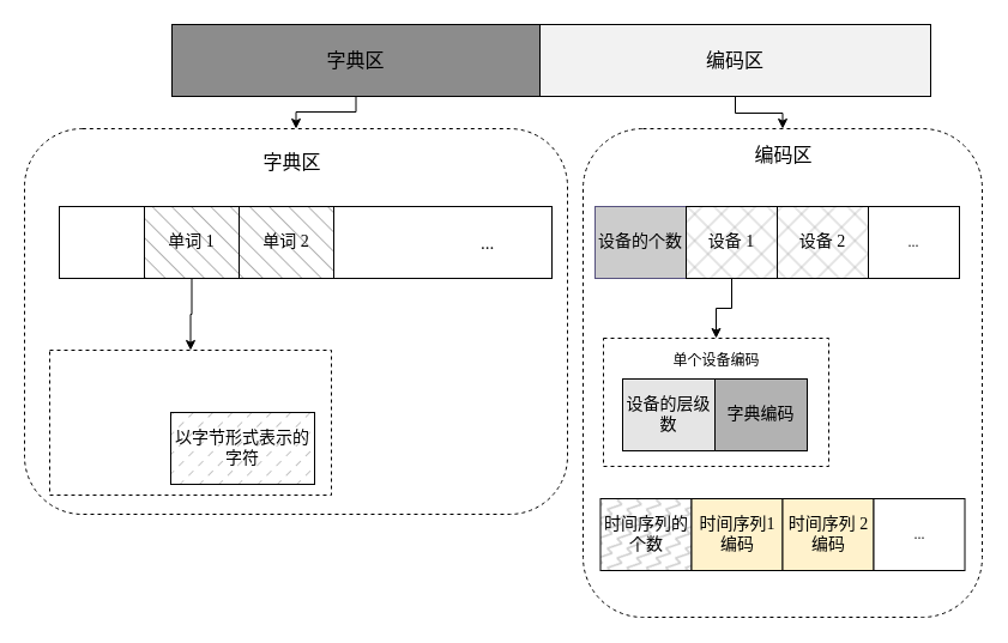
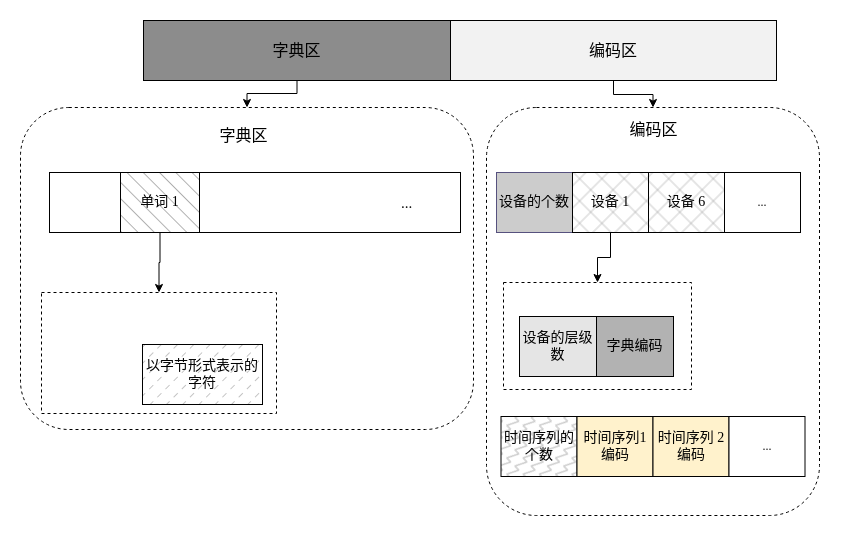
  <mxCell id="0" />
  <mxCell id="1" parent="0" />
  <mxCell id="2" value="" style="rounded=1;whiteSpace=wrap;html=1;fillColor=none;dashed=1;fontFamily=Times New Roman;" parent="1" vertex="1"><mxGeometry x="486" y="107" width="333" height="408" as="geometry" /></mxCell>
  <mxCell id="3" value="" style="group;fontFamily=Times New Roman;" parent="1" vertex="1" connectable="0"><mxGeometry x="20" y="107" width="453" height="322" as="geometry" /></mxCell>
  <mxCell id="4" value="" style="rounded=1;whiteSpace=wrap;html=1;fillColor=none;dashed=1;fontFamily=Times New Roman;" parent="3" vertex="1"><mxGeometry width="453" height="322" as="geometry" /></mxCell>
  <mxCell id="5" value="" style="rounded=0;whiteSpace=wrap;html=1;fillColor=none;dashed=1;fontFamily=Times New Roman;" parent="3" vertex="1"><mxGeometry x="21" y="185" width="235" height="121" as="geometry" /></mxCell>
  <mxCell id="6" value="" style="rounded=0;whiteSpace=wrap;html=1;fontFamily=Times New Roman;" parent="3" vertex="1"><mxGeometry x="29" y="65" width="411" height="60" as="geometry" /></mxCell>
  <mxCell id="7" style="edgeStyle=orthogonalEdgeStyle;rounded=0;orthogonalLoop=1;jettySize=auto;html=1;entryX=0.5;entryY=0;entryDx=0;entryDy=0;fontFamily=Times New Roman;" parent="3" source="8" target="5" edge="1"><mxGeometry relative="1" as="geometry" /></mxCell>
  <mxCell id="8" value="&lt;font style=&quot;font-size: 14px;&quot;&gt;单词 1&lt;/font&gt;" style="rounded=0;whiteSpace=wrap;html=1;fillColor=#000000;strokeColor=#000000;fontColor=#000000;fillStyle=hatch;fillOpacity=40;direction=north;fontFamily=Times New Roman;" parent="3" vertex="1"><mxGeometry x="100" y="65" width="79" height="60" as="geometry" /></mxCell>
- <mxCell id="9" value="&lt;font style=&quot;font-size: 14px;&quot;&gt;单词 2&lt;/font&gt;" style="rounded=0;whiteSpace=wrap;html=1;fillColor=#000000;strokeColor=#000000;fontColor=#000000;fillStyle=hatch;fillOpacity=40;direction=north;fontFamily=Times New Roman;" parent="3" vertex="1"><mxGeometry x="179" y="65" width="79" height="60" as="geometry" /></mxCell>
  <mxCell id="10" value="&lt;font style=&quot;font-size: 15px;&quot;&gt;...&lt;/font&gt;" style="text;html=1;align=center;verticalAlign=middle;resizable=0;points=[];autosize=1;strokeColor=none;fillColor=none;fontFamily=Times New Roman;" parent="3" vertex="1"><mxGeometry x="371" y="80" width="29" height="30" as="geometry" /></mxCell>
  <mxCell id="11" value="&lt;font style=&quot;font-size: 14px;&quot;&gt;以字节形式表示的字符&lt;/font&gt;" style="rounded=0;whiteSpace=wrap;html=1;fillColor=#000000;strokeColor=#000000;fontColor=#000000;fillStyle=dashed;fillOpacity=30;fontFamily=Times New Roman;" parent="3" vertex="1"><mxGeometry x="122" y="237" width="120" height="60" as="geometry" /></mxCell>
  <mxCell id="12" value="&lt;font style=&quot;font-size: 16px;&quot;&gt;字典区&lt;/font&gt;" style="text;html=1;align=center;verticalAlign=middle;resizable=0;points=[];autosize=1;strokeColor=none;fillColor=none;fontFamily=Times New Roman;" parent="3" vertex="1"><mxGeometry x="190" y="12" width="66" height="31" as="geometry" /></mxCell>
  <mxCell id="13" value="" style="rounded=0;whiteSpace=wrap;html=1;fillColor=none;dashed=1;fontFamily=Times New Roman;" parent="1" vertex="1"><mxGeometry x="503" y="282" width="188" height="107" as="geometry" /></mxCell>
  <mxCell id="14" style="edgeStyle=orthogonalEdgeStyle;rounded=0;orthogonalLoop=1;jettySize=auto;html=1;entryX=0.5;entryY=0;entryDx=0;entryDy=0;fontFamily=Times New Roman;" parent="1" source="15" target="4" edge="1"><mxGeometry relative="1" as="geometry"><Array as="points"><mxPoint x="297" y="93" /><mxPoint x="247" y="93" /></Array></mxGeometry></mxCell>
  <mxCell id="15" value="&lt;font style=&quot;font-size: 16px;&quot;&gt;字典区&lt;/font&gt;" style="rounded=0;whiteSpace=wrap;html=1;fillColor=#000000;strokeColor=default;fillStyle=solid;direction=south;shadow=0;fillOpacity=45;glass=0;fontFamily=Times New Roman;" parent="1" vertex="1"><mxGeometry x="143" y="20" width="307" height="60" as="geometry" /></mxCell>
  <mxCell id="16" style="edgeStyle=orthogonalEdgeStyle;rounded=0;orthogonalLoop=1;jettySize=auto;html=1;entryX=0.5;entryY=0;entryDx=0;entryDy=0;fontFamily=Times New Roman;" parent="1" source="17" target="2" edge="1"><mxGeometry relative="1" as="geometry"><Array as="points"><mxPoint x="613" y="94" /><mxPoint x="653" y="94" /></Array></mxGeometry></mxCell>
  <mxCell id="17" value="&lt;font style=&quot;font-size: 16px;&quot;&gt;编码区&lt;/font&gt;" style="rounded=0;whiteSpace=wrap;html=1;fillColor=#000000;strokeColor=default;fillOpacity=5;glass=0;fontFamily=Times New Roman;" parent="1" vertex="1"><mxGeometry x="450" y="20" width="326" height="60" as="geometry" /></mxCell>
  <mxCell id="18" value="&lt;font style=&quot;font-size: 14px;&quot;&gt;设备的个数&lt;/font&gt;" style="rounded=0;whiteSpace=wrap;html=1;fillColor=#000000;strokeColor=#56517e;fillOpacity=20;fontFamily=Times New Roman;" parent="1" vertex="1"><mxGeometry x="496" y="172" width="76" height="60" as="geometry" /></mxCell>
  <mxCell id="19" style="edgeStyle=orthogonalEdgeStyle;rounded=0;orthogonalLoop=1;jettySize=auto;html=1;entryX=0.5;entryY=0;entryDx=0;entryDy=0;fontFamily=Times New Roman;" parent="1" source="20" target="13" edge="1"><mxGeometry relative="1" as="geometry" /></mxCell>
  <mxCell id="20" value="&lt;font style=&quot;font-size: 14px;&quot;&gt;设备 1&lt;/font&gt;" style="rounded=0;whiteSpace=wrap;html=1;fillColor=#000000;strokeColor=#000000;fillStyle=cross-hatch;fillOpacity=40;fontFamily=Times New Roman;" parent="1" vertex="1"><mxGeometry x="572" y="172" width="76" height="60" as="geometry" /></mxCell>
- <mxCell id="21" value="&lt;font style=&quot;font-size: 14px;&quot;&gt;设备 2&lt;/font&gt;" style="rounded=0;whiteSpace=wrap;html=1;fillColor=#000000;strokeColor=#000000;fillStyle=cross-hatch;fillOpacity=40;fontFamily=Times New Roman;" parent="1" vertex="1"><mxGeometry x="648" y="172" width="76" height="60" as="geometry" /></mxCell>
+ <mxCell id="21" value="&lt;font style=&quot;font-size: 14px;&quot;&gt;设备 6&lt;/font&gt;" style="rounded=0;whiteSpace=wrap;html=1;fillColor=#000000;strokeColor=#000000;fillStyle=cross-hatch;fillOpacity=40;fontFamily=Times New Roman;" parent="1" vertex="1"><mxGeometry x="648" y="172" width="76" height="60" as="geometry" /></mxCell>
  <mxCell id="22" value="..." style="rounded=0;whiteSpace=wrap;html=1;fontFamily=Times New Roman;" parent="1" vertex="1"><mxGeometry x="724" y="172" width="76" height="60" as="geometry" /></mxCell>
  <mxCell id="23" value="&lt;font style=&quot;font-size: 16px;&quot;&gt;编码区&lt;/font&gt;" style="text;html=1;align=center;verticalAlign=middle;resizable=0;points=[];autosize=1;strokeColor=none;fillColor=none;fontFamily=Times New Roman;" parent="1" vertex="1"><mxGeometry x="619.5" y="113" width="66" height="31" as="geometry" /></mxCell>
  <mxCell id="24" value="&lt;font style=&quot;font-size: 14px;&quot;&gt;设备的层级数&lt;/font&gt;" style="rounded=0;whiteSpace=wrap;html=1;fillColor=#000000;strokeColor=#000000;fillOpacity=10;fontFamily=Times New Roman;" parent="1" vertex="1"><mxGeometry x="519" y="316" width="77" height="60" as="geometry" /></mxCell>
  <mxCell id="25" value="&lt;font style=&quot;font-size: 14px;&quot;&gt;字典编码&lt;/font&gt;" style="rounded=0;whiteSpace=wrap;html=1;fillColor=#000000;strokeColor=#000000;fillOpacity=30;fontFamily=Times New Roman;" parent="1" vertex="1"><mxGeometry x="596" y="316" width="77" height="60" as="geometry" /></mxCell>
- <mxCell id="26" value="单个设备编码" style="text;html=1;align=center;verticalAlign=middle;resizable=0;points=[];autosize=1;strokeColor=none;fillColor=none;fontFamily=Times New Roman;" parent="1" vertex="1"><mxGeometry x="552" y="288" width="90" height="26" as="geometry" /></mxCell>
  <mxCell id="27" value="&lt;span style=&quot;font-size: 14px;&quot;&gt;时间序列的个数&lt;/span&gt;" style="rounded=0;whiteSpace=wrap;html=1;fillColor=#000000;strokeColor=#000000;fillStyle=zigzag-line;fillOpacity=20;fontFamily=Times New Roman;" parent="1" vertex="1"><mxGeometry x="500.5" y="416" width="76" height="60" as="geometry" /></mxCell>
  <mxCell id="28" value="&lt;font style=&quot;font-size: 14px;&quot;&gt;时间序列1编码&lt;/font&gt;" style="rounded=0;whiteSpace=wrap;html=1;fillColor=#fff2cc;strokeColor=#000000;fontFamily=Times New Roman;" parent="1" vertex="1"><mxGeometry x="576.5" y="416" width="76" height="60" as="geometry" /></mxCell>
  <mxCell id="29" value="&lt;font style=&quot;font-size: 14px;&quot;&gt;时间序列 2 编码&lt;/font&gt;" style="rounded=0;whiteSpace=wrap;html=1;fillColor=#fff2cc;strokeColor=#000000;fontFamily=Times New Roman;" parent="1" vertex="1"><mxGeometry x="652.5" y="416" width="76" height="60" as="geometry" /></mxCell>
  <mxCell id="30" value="..." style="rounded=0;whiteSpace=wrap;html=1;fontFamily=Times New Roman;" parent="1" vertex="1"><mxGeometry x="728.5" y="416" width="76" height="60" as="geometry" /></mxCell>
